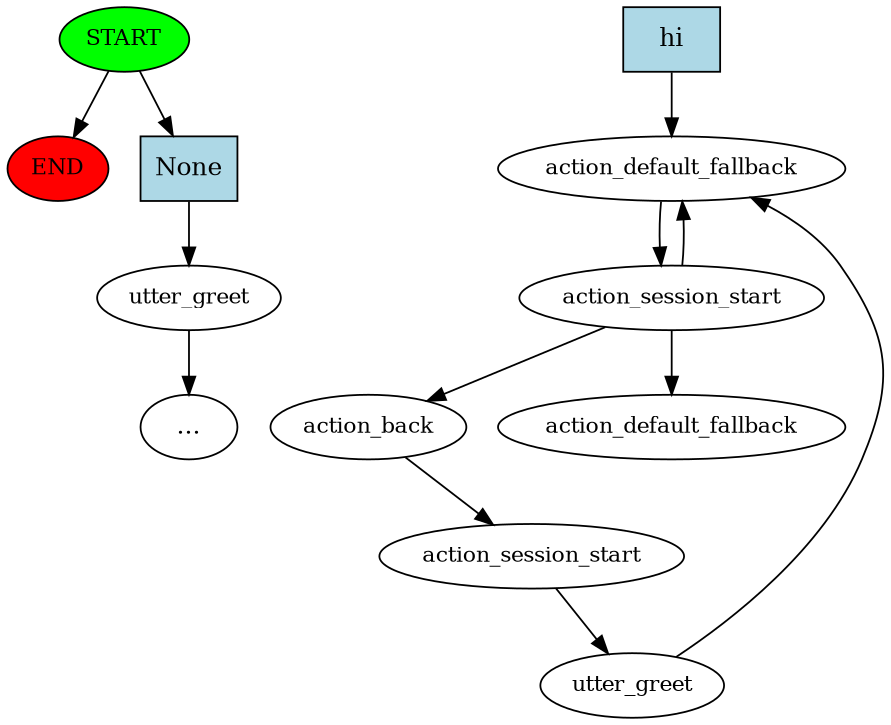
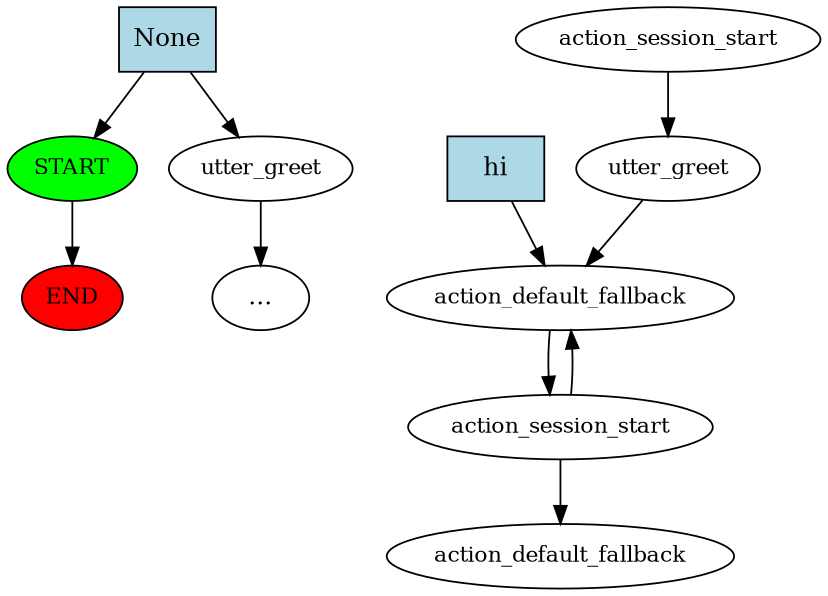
  digraph {
    node [fontsize=12]
    n1 [fillcolor=green label=START style=filled]
    n2 [fillcolor=red label=END style=filled]
    n3 [fillcolor=lightblue label=None shape=rect style=filled fontsize=""]
    n4 [label=utter_greet]
    n5 [fillcolor=lightblue label=hi shape=rect style=filled fontsize=""]
    n6 [label=action_default_fallback]
    n7 [label="..." fontsize=""]
    n8 [label=action_session_start]
-   n9 [label=action_back]
    n10 [label=action_default_fallback]
    n11 [label=action_session_start]
    n12 [label=utter_greet]
    n1 -> n2
-   n1 -> n3
+   n3 -> n1
    n3 -> n4
    n4 -> n7
    n5 -> n6
    n6 -> n8
    n8 -> n6
-   n8 -> n9
    n8 -> n10
-   n9 -> n11
    n11 -> n12
    n12 -> n6
  }
